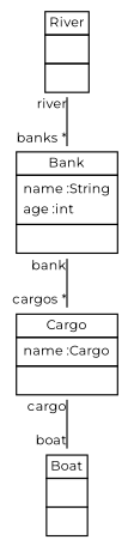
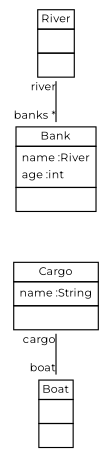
  digraph {
    fontname=Montserrat
    node [fontname=Montserrat fontsize=10 shape=none]
    edge [arrowhead=none fontname=Montserrat fontsize=10]
    n1 [label=<<table border='0' cellborder='1' cellspacing='0'> <tr> <td HREF="../src/org/sdmlib/models/patterns/example/ferrmansproblem/River.java">River</td> </tr> <tr><td><table border='0' cellborder='0' cellspacing='0'> <tr><td> </td></tr> </table></td></tr> <tr><td><table border='0' cellborder='0' cellspacing='0'> <tr><td> </td></tr> </table></td></tr> </table>>]
-   n2 [label=<<table border='0' cellborder='1' cellspacing='0'> <tr> <td HREF="../src/org/sdmlib/models/patterns/example/ferrmansproblem/Bank.java">Bank</td> </tr> <tr><td><table border='0' cellborder='0' cellspacing='0'> <tr><td align='left'>name :String</td></tr> <tr><td align='left'>age :int</td></tr>  </table></td></tr> <tr><td><table border='0' cellborder='0' cellspacing='0'> <tr><td> </td></tr> </table></td></tr> </table>>]
+   n2 [label=<<table border='0' cellborder='1' cellspacing='0'> <tr> <td HREF="../src/org/sdmlib/models/patterns/example/ferrmansproblem/Bank.java">Bank</td> </tr> <tr><td><table border='0' cellborder='0' cellspacing='0'> <tr><td align='left'>name :River</td></tr> <tr><td align='left'>age :int</td></tr>  </table></td></tr> <tr><td><table border='0' cellborder='0' cellspacing='0'> <tr><td> </td></tr> </table></td></tr> </table>>]
    n3 [label=<<table border='0' cellborder='1' cellspacing='0'> <tr> <td HREF="../src/org/sdmlib/models/patterns/example/ferrmansproblem/Boat.java">Boat</td> </tr> <tr><td><table border='0' cellborder='0' cellspacing='0'> <tr><td> </td></tr> </table></td></tr> <tr><td><table border='0' cellborder='0' cellspacing='0'> <tr><td> </td></tr> </table></td></tr> </table>>]
-   n4 [label=<<table border='0' cellborder='1' cellspacing='0'> <tr> <td HREF="../src/org/sdmlib/models/patterns/example/ferrmansproblem/Cargo.java">Cargo</td> </tr> <tr><td><table border='0' cellborder='0' cellspacing='0'> <tr><td align='left'>name :Cargo</td></tr>  </table></td></tr> <tr><td><table border='0' cellborder='0' cellspacing='0'> <tr><td> </td></tr> </table></td></tr> </table>>]
+   n4 [label=<<table border='0' cellborder='1' cellspacing='0'> <tr> <td HREF="../src/org/sdmlib/models/patterns/example/ferrmansproblem/Cargo.java">Cargo</td> </tr> <tr><td><table border='0' cellborder='0' cellspacing='0'> <tr><td align='left'>name :String</td></tr>  </table></td></tr> <tr><td><table border='0' cellborder='0' cellspacing='0'> <tr><td> </td></tr> </table></td></tr> </table>>]
    n1 -> n2 [headlabel="banks *" taillabel=river]
-   n2 -> n4 [headlabel="cargos *" taillabel=bank]
    n4 -> n3 [headlabel=boat taillabel=cargo]
  }
